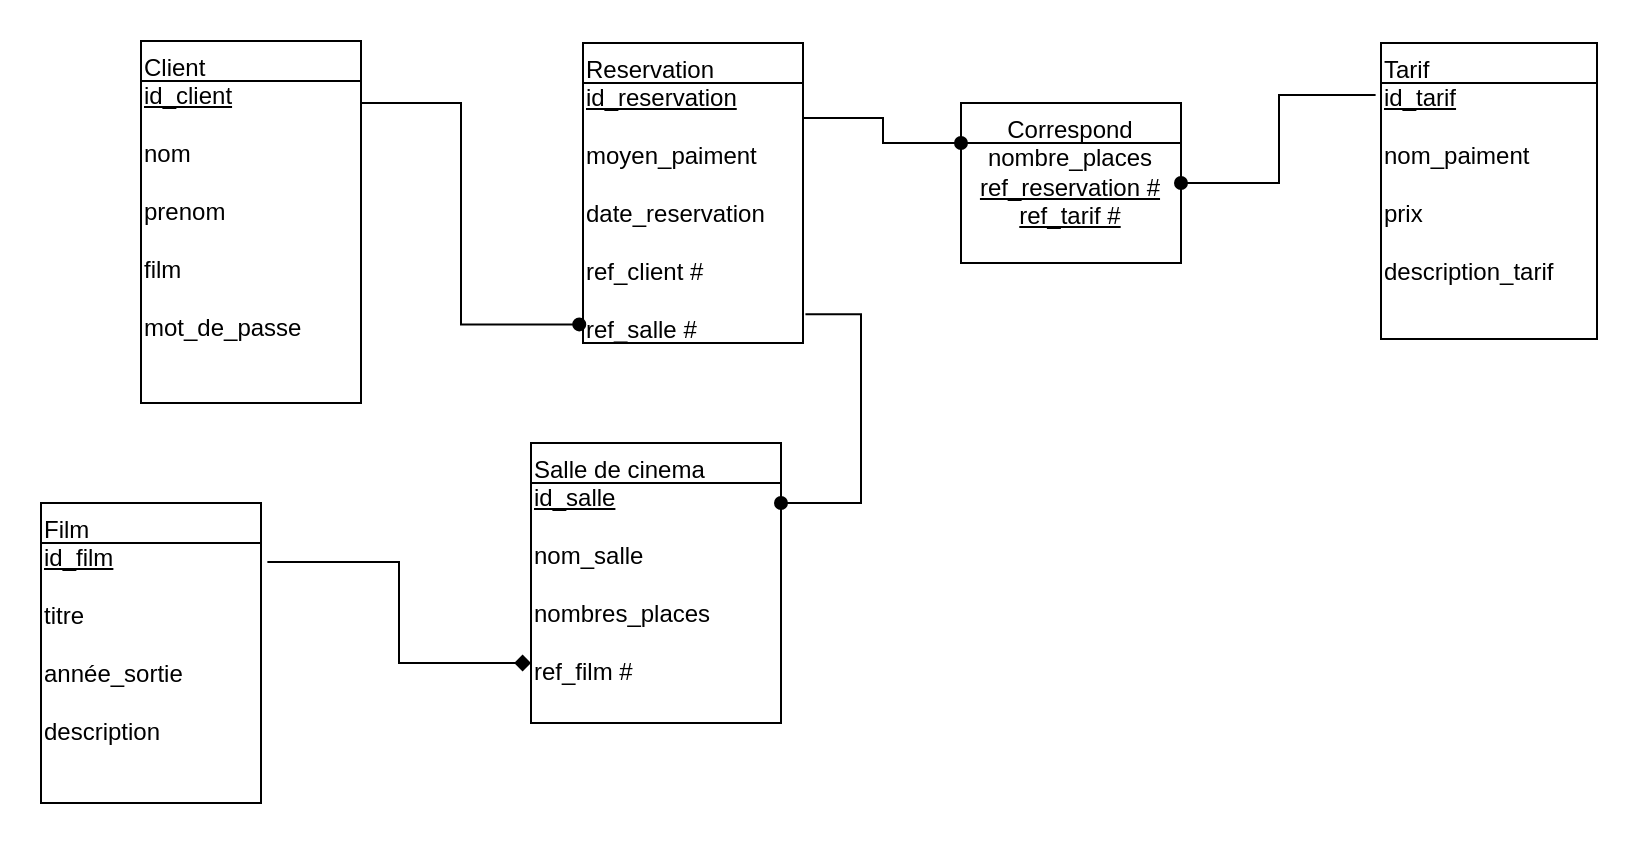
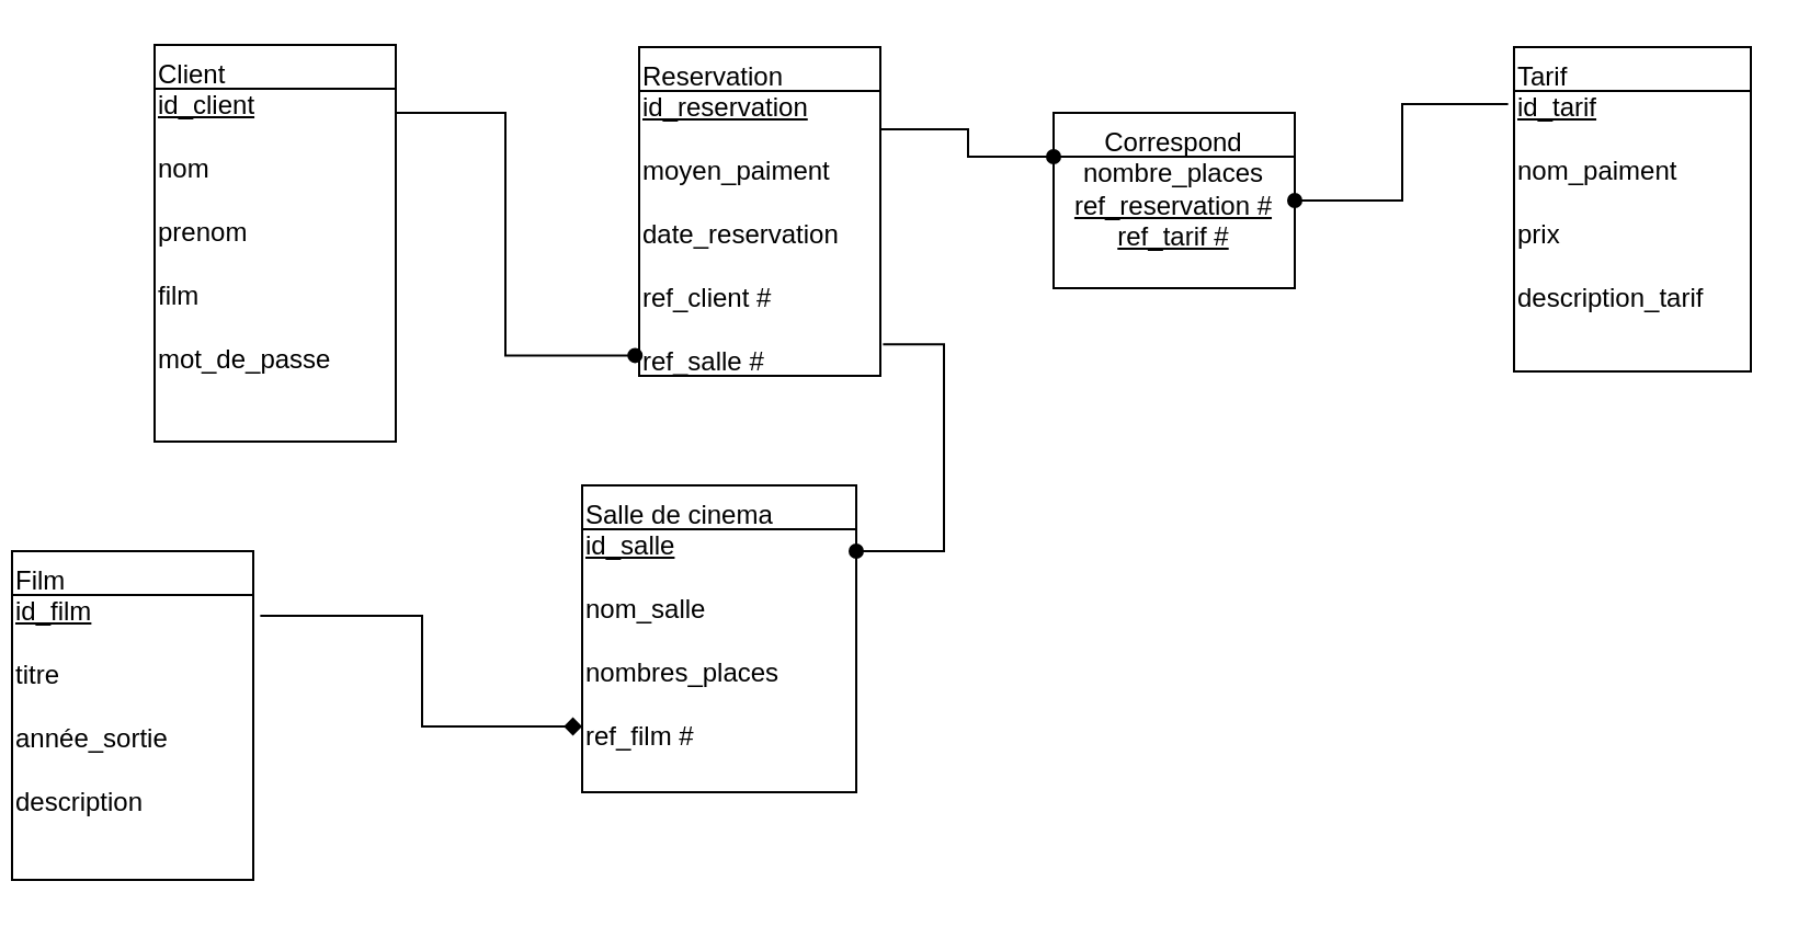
  <mxCell id="0" />
  <mxCell id="1" parent="0" />
  <mxCell id="2" value="Client&amp;nbsp;&lt;br&gt;&lt;u&gt;id_client&lt;br&gt;&lt;br&gt;&lt;/u&gt;nom&amp;nbsp;&lt;br&gt;&lt;br&gt;prenom&amp;nbsp;&lt;br&gt;&lt;br&gt;film&lt;br&gt;&lt;br&gt;mot_de_passe&lt;br&gt;&lt;br&gt;" style="shape=internalStorage;whiteSpace=wrap;html=1;backgroundOutline=1;dx=0;dy=20;verticalAlign=top;align=left;" vertex="1" parent="1"><mxGeometry x="70" y="20" width="110" height="181" as="geometry" /></mxCell>
  <mxCell id="3" value="Reservation&amp;nbsp;&lt;br&gt;&lt;u&gt;id_reservation&lt;/u&gt;&lt;br&gt;&lt;br&gt;moyen_paiment&lt;br&gt;&lt;br&gt;date_reservation&lt;br&gt;&lt;br&gt;ref_client #&lt;br&gt;&amp;nbsp;&lt;br&gt;ref_salle #" style="shape=internalStorage;whiteSpace=wrap;html=1;backgroundOutline=1;align=left;verticalAlign=top;dx=0;dy=20;" vertex="1" parent="1"><mxGeometry x="291" y="21" width="110" height="150" as="geometry" /></mxCell>
  <mxCell id="4" value="Tarif&amp;nbsp;&lt;br&gt;&lt;u&gt;id_tarif&lt;/u&gt;&lt;br&gt;&lt;br&gt;nom_paiment&lt;br&gt;&lt;br&gt;prix&lt;br&gt;&lt;br&gt;description_tarif&lt;br&gt;&lt;br&gt;" style="shape=internalStorage;whiteSpace=wrap;html=1;backgroundOutline=1;align=left;verticalAlign=top;dx=0;dy=20;" vertex="1" parent="1"><mxGeometry x="690" y="21" width="108" height="148" as="geometry" /></mxCell>
  <mxCell id="5" value="" style="edgeStyle=elbowEdgeStyle;elbow=horizontal;endArrow=oval;html=1;rounded=0;entryX=-0.017;entryY=0.938;entryDx=0;entryDy=0;entryPerimeter=0;endFill=1;" edge="1" parent="1" target="3"><mxGeometry width="50" height="50" relative="1" as="geometry"><mxPoint x="180" y="51" as="sourcePoint" /><mxPoint x="230" y="71" as="targetPoint" /><Array as="points"><mxPoint x="230" y="111" /></Array></mxGeometry></mxCell>
  <mxCell id="6" value="&lt;div style=&quot;text-align: center&quot;&gt;&lt;span&gt;Salle de cinema&amp;nbsp;&lt;/span&gt;&lt;/div&gt;&lt;div style=&quot;text-align: center&quot;&gt;&lt;/div&gt;&lt;u&gt;id_salle&lt;br&gt;&lt;/u&gt;&lt;br&gt;nom_salle&lt;br&gt;&lt;br&gt;nombres_places&lt;br&gt;&lt;br&gt;ref_film #" style="shape=internalStorage;whiteSpace=wrap;html=1;backgroundOutline=1;align=left;verticalAlign=top;dx=0;dy=20;" vertex="1" parent="1"><mxGeometry x="265" y="221" width="125" height="140" as="geometry" /></mxCell>
- <mxCell id="7" value="Film&amp;nbsp;&lt;br&gt;&lt;u&gt;id_film&lt;br&gt;&lt;/u&gt;&lt;br&gt;titre&lt;br&gt;&lt;br&gt;année_sortie&lt;br&gt;&lt;br&gt;description&amp;nbsp;&lt;br&gt;" style="shape=internalStorage;whiteSpace=wrap;html=1;backgroundOutline=1;align=left;verticalAlign=top;dx=0;dy=20;" vertex="1" parent="1"><mxGeometry x="20" y="251" width="110" height="150" as="geometry" /></mxCell>
+ <mxCell id="7" value="Film&amp;nbsp;&lt;br&gt;&lt;u&gt;id_film&lt;br&gt;&lt;/u&gt;&lt;br&gt;titre&lt;br&gt;&lt;br&gt;année_sortie&lt;br&gt;&lt;br&gt;description&amp;nbsp;&lt;br&gt;" style="shape=internalStorage;whiteSpace=wrap;html=1;backgroundOutline=1;align=left;verticalAlign=top;dx=0;dy=20;" vertex="1" parent="1"><mxGeometry x="5" y="251" width="110" height="150" as="geometry" /></mxCell>
  <mxCell id="8" value="Correspond&lt;br&gt;&lt;span style=&quot;text-align: left&quot;&gt;nombre_places&lt;/span&gt;&lt;br style=&quot;text-align: left&quot;&gt;&lt;u&gt;ref_reservation #&lt;br&gt;ref_tarif #&lt;br&gt;&lt;br&gt;&lt;/u&gt;" style="shape=internalStorage;whiteSpace=wrap;html=1;backgroundOutline=1;align=center;verticalAlign=top;dx=0;dy=20;" vertex="1" parent="1"><mxGeometry x="480" y="51" width="110" height="80" as="geometry" /></mxCell>
  <mxCell id="9" value="" style="edgeStyle=elbowEdgeStyle;elbow=horizontal;endArrow=oval;html=1;rounded=0;entryX=0;entryY=0.25;entryDx=0;entryDy=0;endFill=1;exitX=1;exitY=0.25;exitDx=0;exitDy=0;" edge="1" parent="1" source="3" target="8"><mxGeometry width="50" height="50" relative="1" as="geometry"><mxPoint x="410" y="51" as="sourcePoint" /><mxPoint x="440" y="1" as="targetPoint" /></mxGeometry></mxCell>
  <mxCell id="10" value="" style="edgeStyle=elbowEdgeStyle;elbow=horizontal;endArrow=oval;html=1;rounded=0;entryX=1;entryY=0.5;entryDx=0;entryDy=0;exitX=-0.025;exitY=0.176;exitDx=0;exitDy=0;exitPerimeter=0;endFill=1;" edge="1" parent="1" source="4" target="8"><mxGeometry width="50" height="50" relative="1" as="geometry"><mxPoint x="610" y="121" as="sourcePoint" /><mxPoint x="660" y="71" as="targetPoint" /></mxGeometry></mxCell>
  <mxCell id="11" value="" style="edgeStyle=elbowEdgeStyle;elbow=horizontal;endArrow=diamond;html=1;rounded=0;exitX=1.029;exitY=0.197;exitDx=0;exitDy=0;exitPerimeter=0;endFill=1;" edge="1" parent="1" source="7"><mxGeometry width="50" height="50" relative="1" as="geometry"><mxPoint x="215" y="381" as="sourcePoint" /><mxPoint x="265" y="331" as="targetPoint" /></mxGeometry></mxCell>
  <mxCell id="12" value="" style="edgeStyle=elbowEdgeStyle;elbow=horizontal;endArrow=oval;html=1;rounded=0;exitX=1.011;exitY=0.904;exitDx=0;exitDy=0;exitPerimeter=0;endFill=1;" edge="1" parent="1" source="3"><mxGeometry width="50" height="50" relative="1" as="geometry"><mxPoint x="520" y="151" as="sourcePoint" /><mxPoint x="390" y="251" as="targetPoint" /><Array as="points"><mxPoint x="430" y="201" /></Array></mxGeometry></mxCell>
